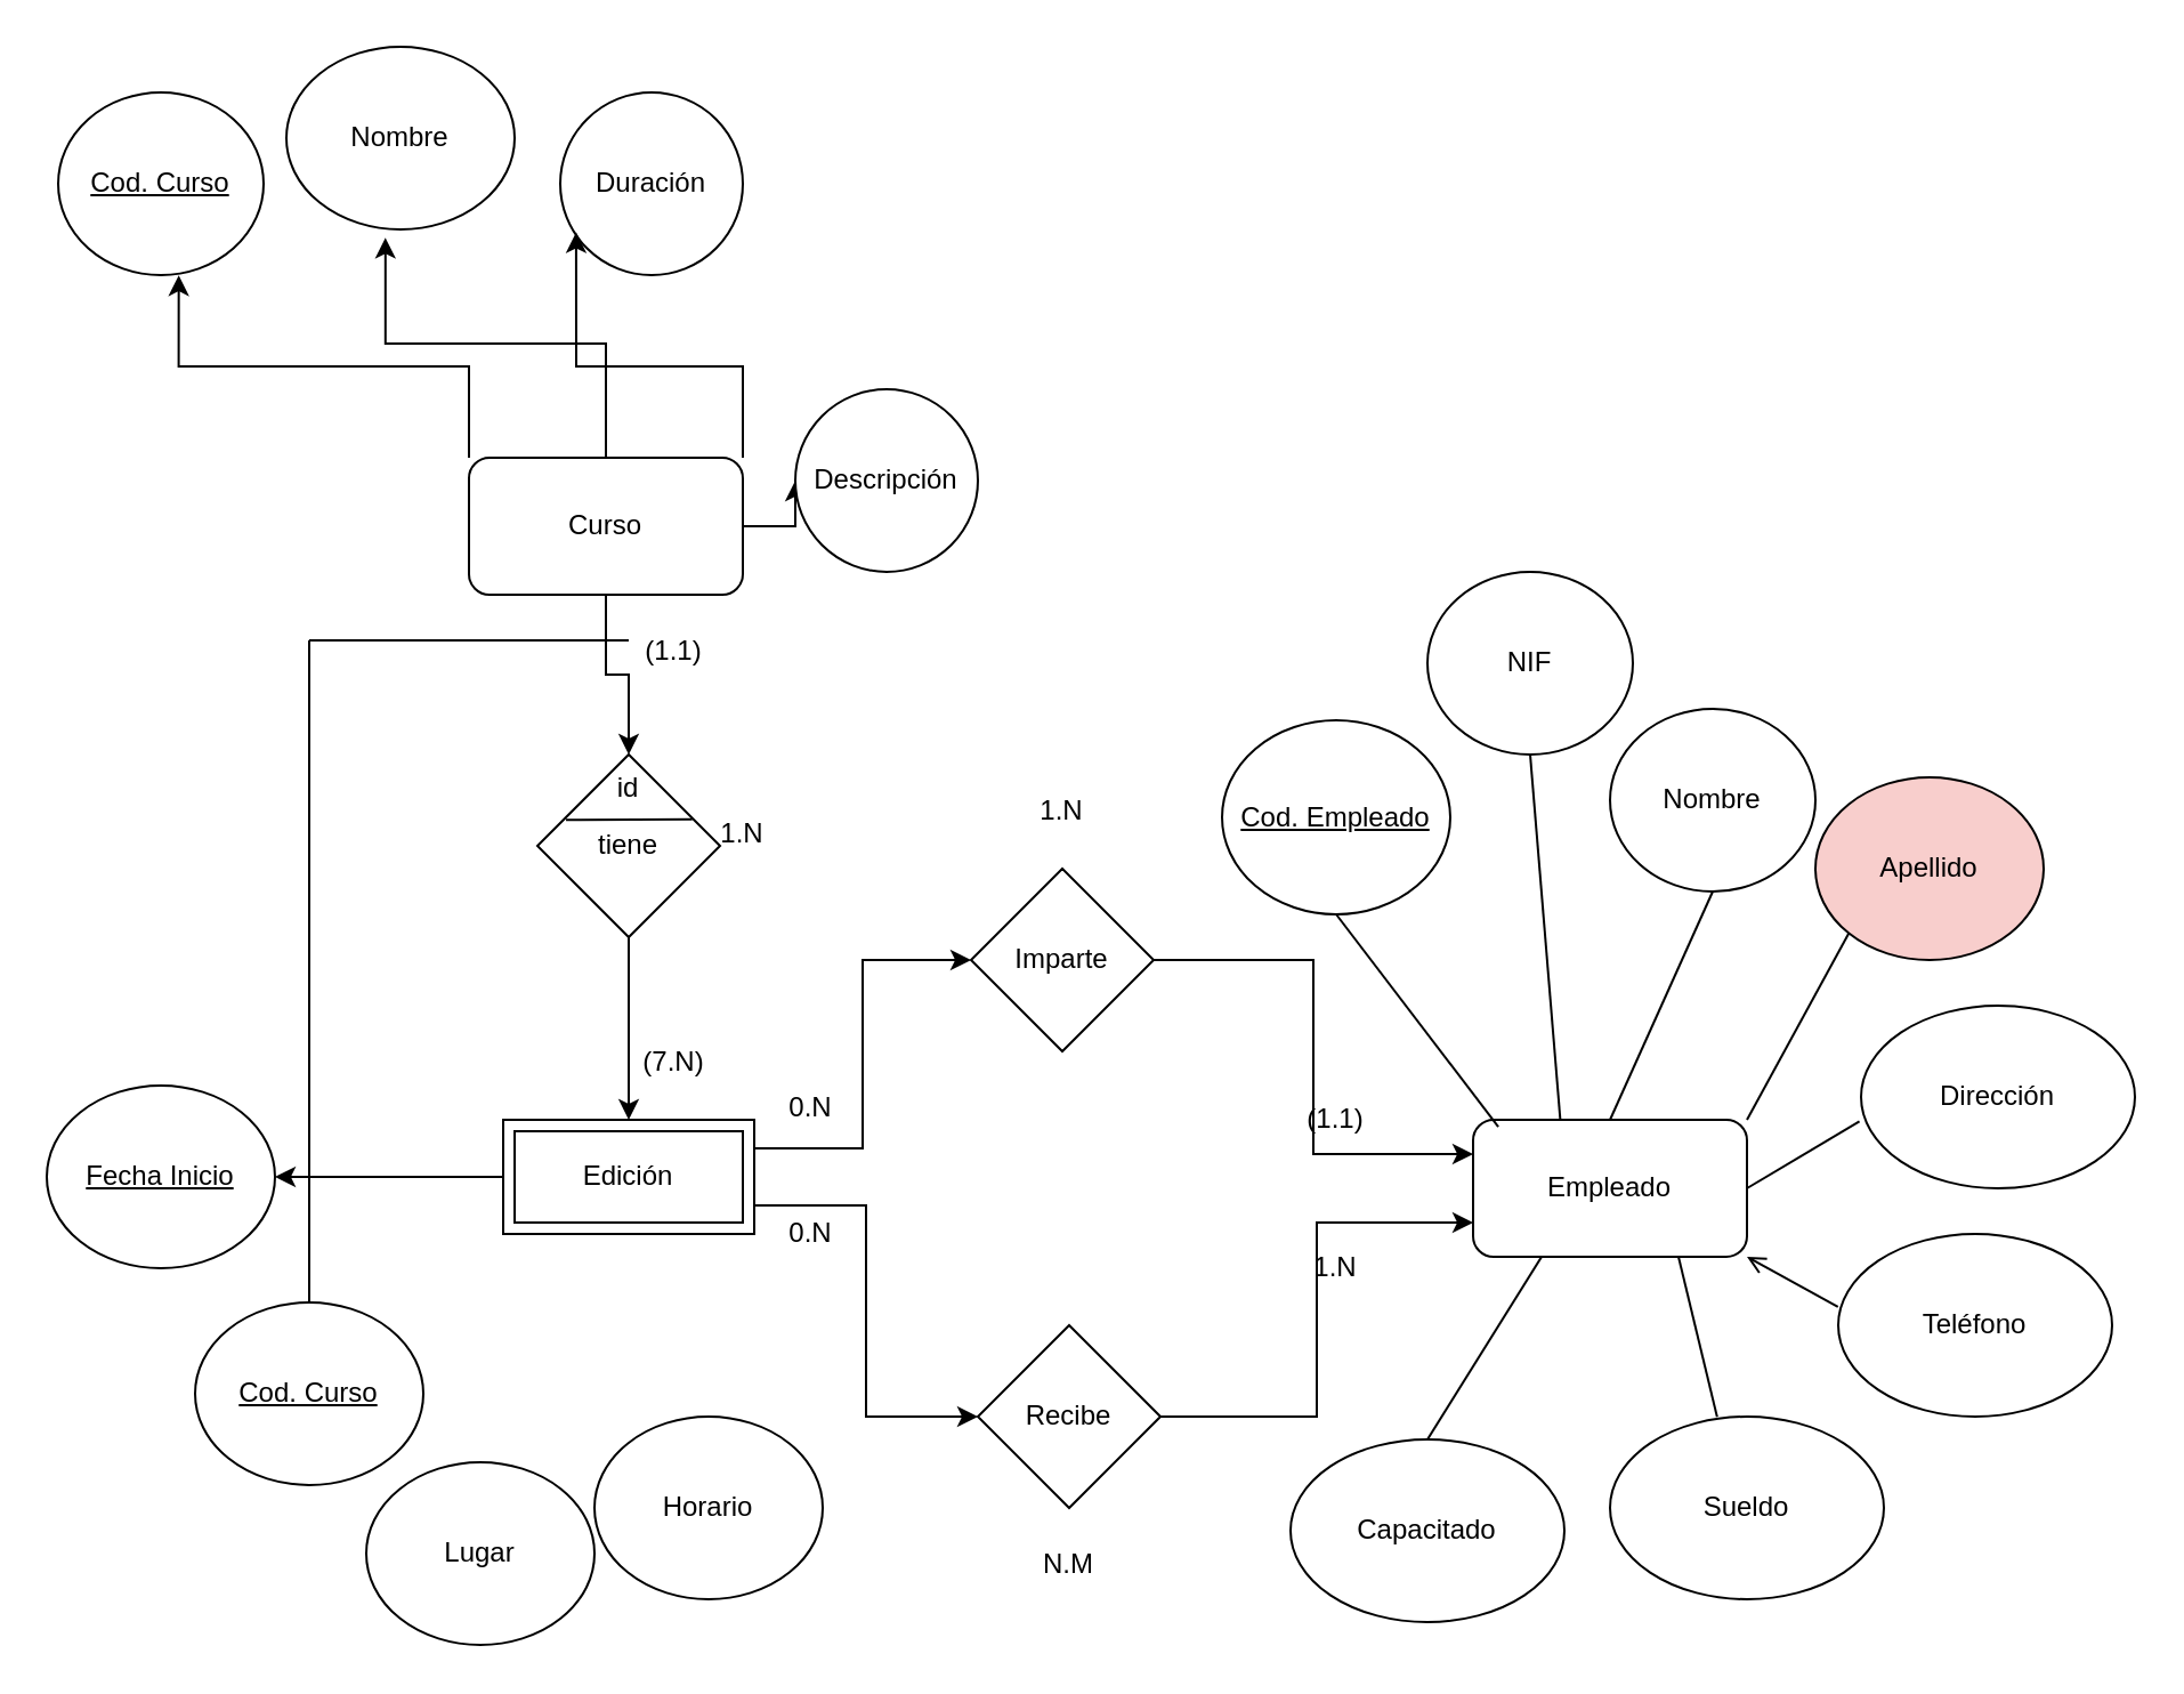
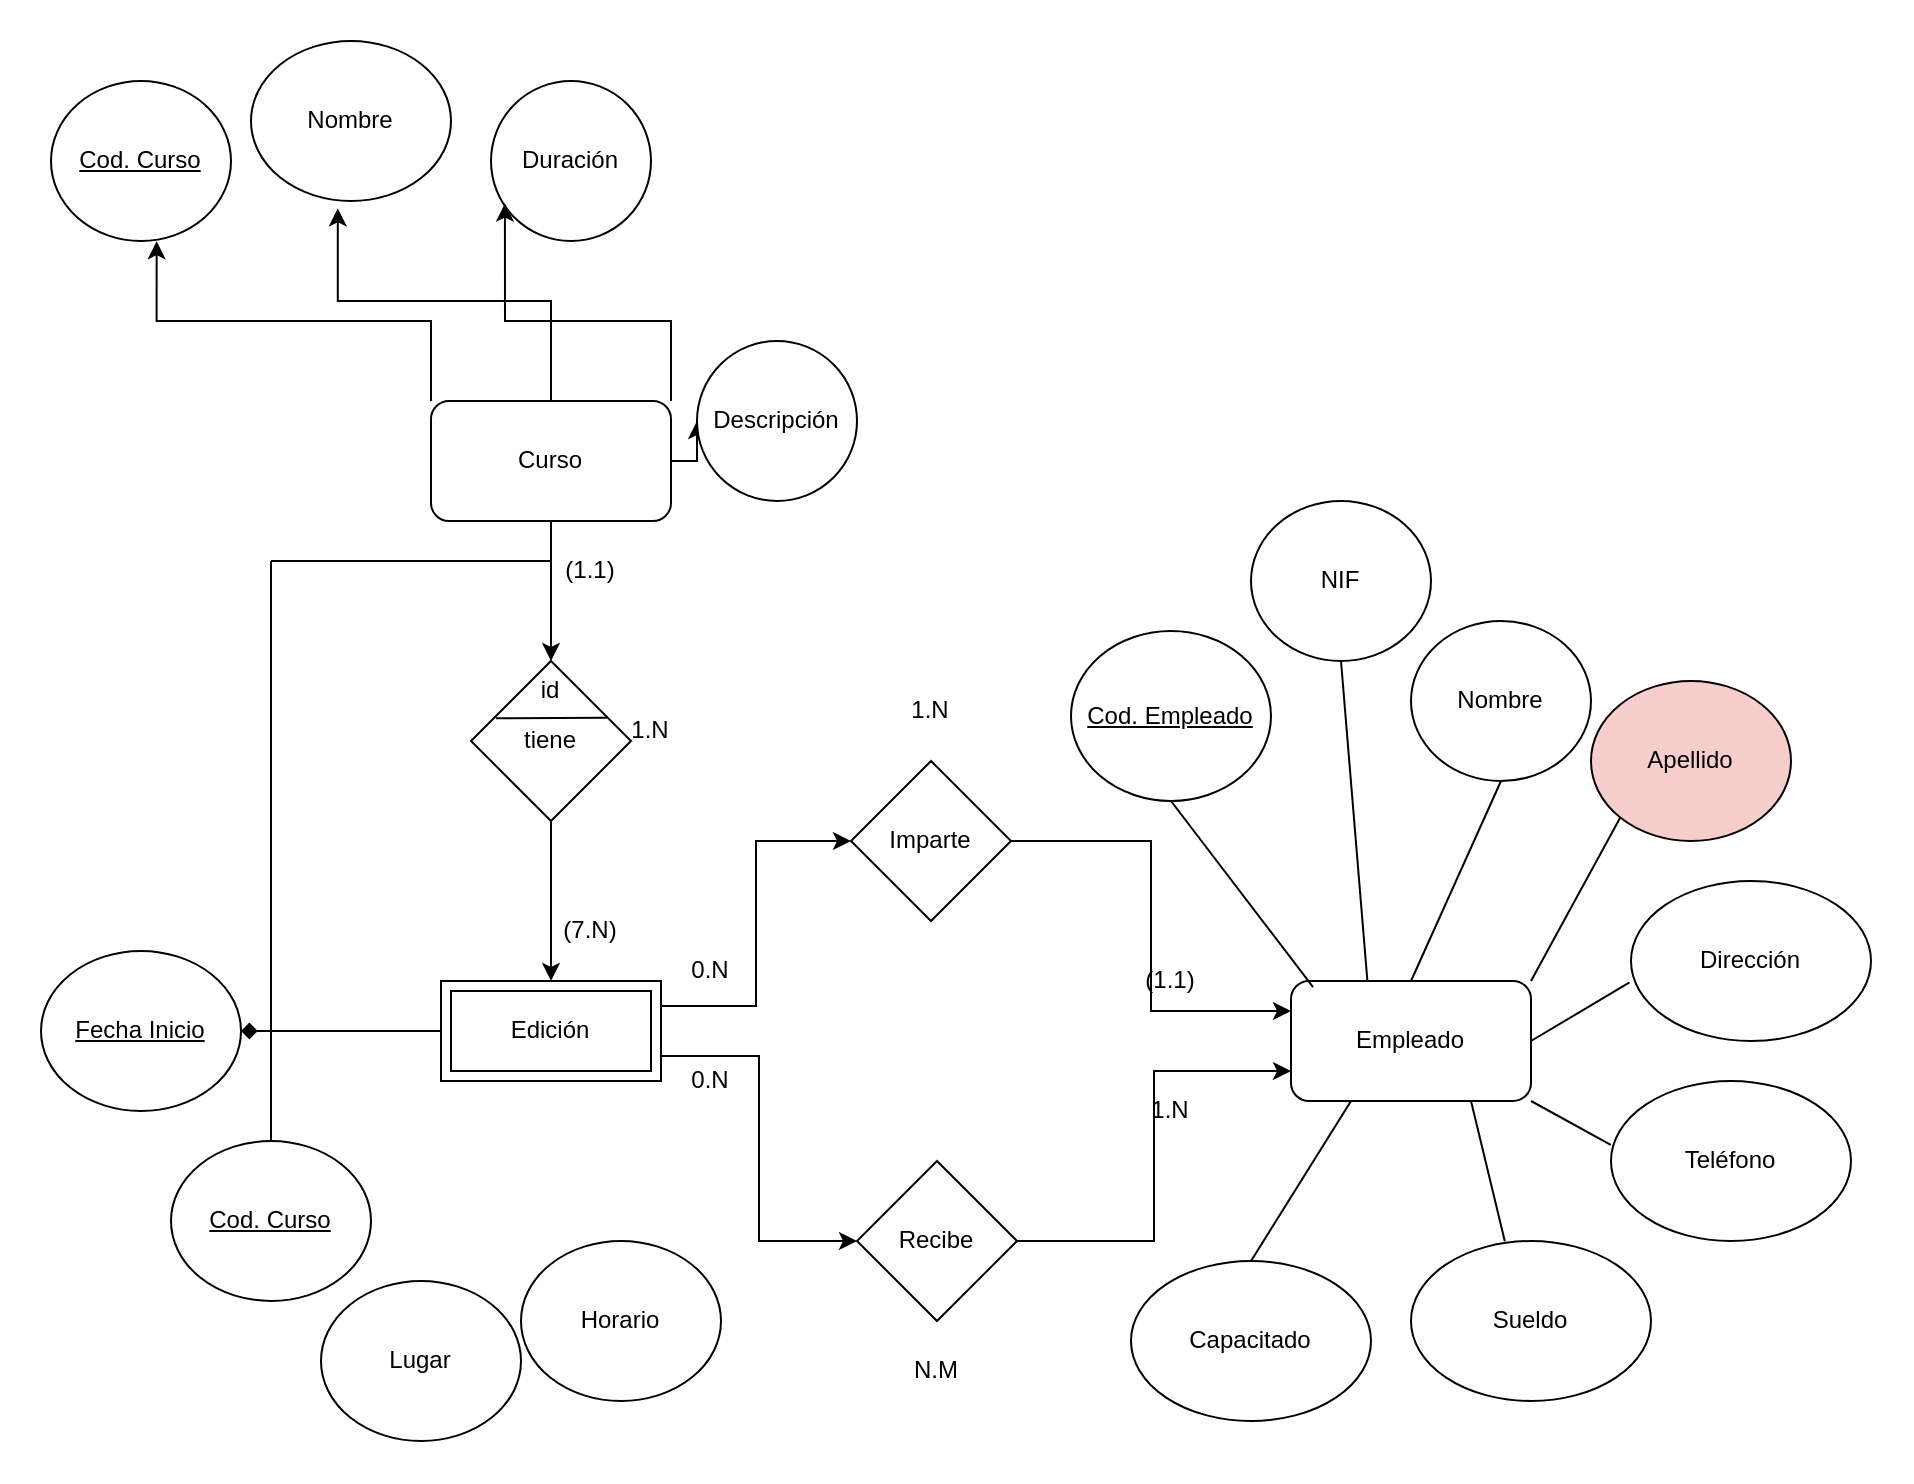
  <mxCell id="0" />
  <mxCell id="1" parent="0" />
  <mxCell id="2" value="Empleado" style="rounded=1;whiteSpace=wrap;html=1;" vertex="1" parent="1"><mxGeometry x="645" y="490" width="120" height="60" as="geometry" /></mxCell>
  <mxCell id="3" style="edgeStyle=orthogonalEdgeStyle;rounded=0;orthogonalLoop=1;jettySize=auto;html=1;exitX=0.5;exitY=1;exitDx=0;exitDy=0;entryX=0.5;entryY=0;entryDx=0;entryDy=0;" edge="1" parent="1" source="5" target="17"><mxGeometry relative="1" as="geometry" /></mxCell>
  <mxCell id="4" style="edgeStyle=orthogonalEdgeStyle;rounded=0;orthogonalLoop=1;jettySize=auto;html=1;exitX=1;exitY=0.5;exitDx=0;exitDy=0;entryX=0;entryY=0.5;entryDx=0;entryDy=0;" edge="1" parent="1" source="5" target="10"><mxGeometry relative="1" as="geometry" /></mxCell>
- <mxCell id="5" value="Curso" style="rounded=1;whiteSpace=wrap;html=1;" vertex="1" parent="1"><mxGeometry x="205" y="200" width="120" height="60" as="geometry" /></mxCell>
- <mxCell id="6" style="edgeStyle=orthogonalEdgeStyle;rounded=0;orthogonalLoop=1;jettySize=auto;html=1;exitX=0;exitY=0.5;exitDx=0;exitDy=0;entryX=1;entryY=0.5;entryDx=0;entryDy=0;" edge="1" parent="1" source="9" target="24"><mxGeometry relative="1" as="geometry" /></mxCell>
+ <mxCell id="5" value="Curso" style="rounded=1;whiteSpace=wrap;html=1;" vertex="1" parent="1"><mxGeometry x="215" y="200" width="120" height="60" as="geometry" /></mxCell>
+ <mxCell id="6" style="edgeStyle=orthogonalEdgeStyle;rounded=0;orthogonalLoop=1;jettySize=auto;html=1;exitX=0;exitY=0.5;exitDx=0;exitDy=0;entryX=1;entryY=0.5;entryDx=0;entryDy=0;endArrow=diamond;" edge="1" parent="1" source="9" target="24"><mxGeometry relative="1" as="geometry" /></mxCell>
  <mxCell id="7" style="edgeStyle=orthogonalEdgeStyle;rounded=0;orthogonalLoop=1;jettySize=auto;html=1;exitX=1;exitY=0.25;exitDx=0;exitDy=0;entryX=0;entryY=0.5;entryDx=0;entryDy=0;" edge="1" parent="1" source="9" target="26"><mxGeometry relative="1" as="geometry" /></mxCell>
  <mxCell id="8" style="edgeStyle=orthogonalEdgeStyle;rounded=0;orthogonalLoop=1;jettySize=auto;html=1;exitX=1;exitY=0.75;exitDx=0;exitDy=0;entryX=0;entryY=0.5;entryDx=0;entryDy=0;" edge="1" parent="1" source="9" target="28"><mxGeometry relative="1" as="geometry" /></mxCell>
  <mxCell id="9" value="Edición" style="shape=ext;margin=3;double=1;whiteSpace=wrap;html=1;align=center;" vertex="1" parent="1"><mxGeometry x="220" y="490" width="110" height="50" as="geometry" /></mxCell>
  <mxCell id="10" value="Descripción" style="ellipse;whiteSpace=wrap;html=1;" vertex="1" parent="1"><mxGeometry x="348" y="170" width="80" height="80" as="geometry" /></mxCell>
  <mxCell id="11" value="Duración" style="ellipse;whiteSpace=wrap;html=1;" vertex="1" parent="1"><mxGeometry x="245" y="40" width="80" height="80" as="geometry" /></mxCell>
  <mxCell id="12" value="Nombre" style="ellipse;whiteSpace=wrap;html=1;" vertex="1" parent="1"><mxGeometry x="125" y="20" width="100" height="80" as="geometry" /></mxCell>
  <mxCell id="13" value="&lt;u&gt;Cod. Curso&lt;/u&gt;" style="ellipse;whiteSpace=wrap;html=1;" vertex="1" parent="1"><mxGeometry x="25" y="40" width="90" height="80" as="geometry" /></mxCell>
  <mxCell id="14" style="edgeStyle=orthogonalEdgeStyle;rounded=0;orthogonalLoop=1;jettySize=auto;html=1;exitX=0.5;exitY=1;exitDx=0;exitDy=0;" edge="1" parent="1" source="15" target="9"><mxGeometry relative="1" as="geometry" /></mxCell>
  <mxCell id="15" value="&lt;div&gt;tiene&lt;/div&gt;" style="rhombus;whiteSpace=wrap;html=1;" vertex="1" parent="1"><mxGeometry x="235" y="330" width="80" height="80" as="geometry" /></mxCell>
  <mxCell id="16" value="" style="endArrow=none;html=1;rounded=0;entryX=0.042;entryY=0.954;entryDx=0;entryDy=0;entryPerimeter=0;exitX=0.964;exitY=0.947;exitDx=0;exitDy=0;exitPerimeter=0;" edge="1" parent="1" source="17" target="17"><mxGeometry width="50" height="50" relative="1" as="geometry"><mxPoint x="215" y="370" as="sourcePoint" /><mxPoint x="265" y="320" as="targetPoint" /></mxGeometry></mxCell>
  <mxCell id="17" value="id" style="text;html=1;whiteSpace=wrap;strokeColor=none;fillColor=none;align=center;verticalAlign=middle;rounded=0;" vertex="1" parent="1"><mxGeometry x="245" y="330" width="60" height="30" as="geometry" /></mxCell>
  <mxCell id="18" style="edgeStyle=orthogonalEdgeStyle;rounded=0;orthogonalLoop=1;jettySize=auto;html=1;exitX=0;exitY=0;exitDx=0;exitDy=0;entryX=0.587;entryY=1.001;entryDx=0;entryDy=0;entryPerimeter=0;" edge="1" parent="1" source="5" target="13"><mxGeometry relative="1" as="geometry" /></mxCell>
  <mxCell id="19" style="edgeStyle=orthogonalEdgeStyle;rounded=0;orthogonalLoop=1;jettySize=auto;html=1;exitX=1;exitY=0;exitDx=0;exitDy=0;entryX=0.087;entryY=0.766;entryDx=0;entryDy=0;entryPerimeter=0;" edge="1" parent="1" source="5" target="11"><mxGeometry relative="1" as="geometry" /></mxCell>
  <mxCell id="20" style="edgeStyle=orthogonalEdgeStyle;rounded=0;orthogonalLoop=1;jettySize=auto;html=1;exitX=0.5;exitY=0;exitDx=0;exitDy=0;entryX=0.434;entryY=1.046;entryDx=0;entryDy=0;entryPerimeter=0;" edge="1" parent="1" source="5" target="12"><mxGeometry relative="1" as="geometry" /></mxCell>
  <mxCell id="21" value="Horario" style="ellipse;whiteSpace=wrap;html=1;" vertex="1" parent="1"><mxGeometry x="260" y="620" width="100" height="80" as="geometry" /></mxCell>
  <mxCell id="22" value="Lugar" style="ellipse;whiteSpace=wrap;html=1;" vertex="1" parent="1"><mxGeometry x="160" y="640" width="100" height="80" as="geometry" /></mxCell>
  <mxCell id="23" value="&lt;u&gt;Cod. Curso&lt;/u&gt;" style="ellipse;whiteSpace=wrap;html=1;" vertex="1" parent="1"><mxGeometry x="85" y="570" width="100" height="80" as="geometry" /></mxCell>
  <mxCell id="24" value="&lt;u&gt;Fecha Inicio&lt;/u&gt;" style="ellipse;whiteSpace=wrap;html=1;" vertex="1" parent="1"><mxGeometry x="20" y="475" width="100" height="80" as="geometry" /></mxCell>
  <mxCell id="25" style="edgeStyle=orthogonalEdgeStyle;rounded=0;orthogonalLoop=1;jettySize=auto;html=1;exitX=1;exitY=0.5;exitDx=0;exitDy=0;entryX=0;entryY=0.25;entryDx=0;entryDy=0;" edge="1" parent="1" source="26" target="2"><mxGeometry relative="1" as="geometry" /></mxCell>
  <mxCell id="26" value="Imparte" style="rhombus;whiteSpace=wrap;html=1;" vertex="1" parent="1"><mxGeometry x="425" y="380" width="80" height="80" as="geometry" /></mxCell>
  <mxCell id="27" style="edgeStyle=orthogonalEdgeStyle;rounded=0;orthogonalLoop=1;jettySize=auto;html=1;exitX=1;exitY=0.5;exitDx=0;exitDy=0;entryX=0;entryY=0.75;entryDx=0;entryDy=0;" edge="1" parent="1" source="28" target="2"><mxGeometry relative="1" as="geometry" /></mxCell>
  <mxCell id="28" value="Recibe" style="rhombus;whiteSpace=wrap;html=1;" vertex="1" parent="1"><mxGeometry x="428" y="580" width="80" height="80" as="geometry" /></mxCell>
  <mxCell id="29" value="" style="endArrow=none;html=1;rounded=0;" edge="1" parent="1"><mxGeometry width="50" height="50" relative="1" as="geometry"><mxPoint x="135" y="280" as="sourcePoint" /><mxPoint x="275" y="280" as="targetPoint" /></mxGeometry></mxCell>
  <mxCell id="30" value="" style="endArrow=none;html=1;rounded=0;" edge="1" parent="1" source="23"><mxGeometry width="50" height="50" relative="1" as="geometry"><mxPoint x="455" y="470" as="sourcePoint" /><mxPoint x="135" y="280" as="targetPoint" /></mxGeometry></mxCell>
  <mxCell id="31" value="Apellido" style="ellipse;whiteSpace=wrap;html=1;fillColor=#f8cecc;" vertex="1" parent="1"><mxGeometry x="795" y="340" width="100" height="80" as="geometry" /></mxCell>
  <mxCell id="32" value="Nombre" style="ellipse;whiteSpace=wrap;html=1;" vertex="1" parent="1"><mxGeometry x="705" y="310" width="90" height="80" as="geometry" /></mxCell>
  <mxCell id="33" value="NIF" style="ellipse;whiteSpace=wrap;html=1;" vertex="1" parent="1"><mxGeometry x="625" y="250" width="90" height="80" as="geometry" /></mxCell>
  <mxCell id="34" value="&lt;u&gt;Cod. Empleado&lt;/u&gt;" style="ellipse;whiteSpace=wrap;html=1;" vertex="1" parent="1"><mxGeometry x="535" y="315" width="100" height="85" as="geometry" /></mxCell>
  <mxCell id="35" value="Dirección" style="ellipse;whiteSpace=wrap;html=1;" vertex="1" parent="1"><mxGeometry x="815" y="440" width="120" height="80" as="geometry" /></mxCell>
  <mxCell id="36" value="Teléfono" style="ellipse;whiteSpace=wrap;html=1;" vertex="1" parent="1"><mxGeometry x="805" y="540" width="120" height="80" as="geometry" /></mxCell>
  <mxCell id="37" value="Sueldo" style="ellipse;whiteSpace=wrap;html=1;" vertex="1" parent="1"><mxGeometry x="705" y="620" width="120" height="80" as="geometry" /></mxCell>
  <mxCell id="38" value="Capacitado" style="ellipse;whiteSpace=wrap;html=1;" vertex="1" parent="1"><mxGeometry x="565" y="630" width="120" height="80" as="geometry" /></mxCell>
  <mxCell id="39" value="" style="endArrow=none;html=1;rounded=0;entryX=0.092;entryY=0.051;entryDx=0;entryDy=0;entryPerimeter=0;exitX=0.5;exitY=1;exitDx=0;exitDy=0;" edge="1" parent="1" source="34" target="2"><mxGeometry width="50" height="50" relative="1" as="geometry"><mxPoint x="455" y="470" as="sourcePoint" /><mxPoint x="505" y="420" as="targetPoint" /></mxGeometry></mxCell>
  <mxCell id="40" value="" style="endArrow=none;html=1;rounded=0;entryX=0.5;entryY=1;entryDx=0;entryDy=0;exitX=0.318;exitY=-0.008;exitDx=0;exitDy=0;exitPerimeter=0;" edge="1" parent="1" source="2" target="33"><mxGeometry width="50" height="50" relative="1" as="geometry"><mxPoint x="455" y="470" as="sourcePoint" /><mxPoint x="505" y="420" as="targetPoint" /></mxGeometry></mxCell>
  <mxCell id="41" value="" style="endArrow=none;html=1;rounded=0;entryX=0.5;entryY=1;entryDx=0;entryDy=0;exitX=0.5;exitY=0;exitDx=0;exitDy=0;" edge="1" parent="1" source="2" target="32"><mxGeometry width="50" height="50" relative="1" as="geometry"><mxPoint x="455" y="470" as="sourcePoint" /><mxPoint x="505" y="420" as="targetPoint" /></mxGeometry></mxCell>
  <mxCell id="42" value="" style="endArrow=none;html=1;rounded=0;entryX=1;entryY=0;entryDx=0;entryDy=0;exitX=0;exitY=1;exitDx=0;exitDy=0;" edge="1" parent="1" source="31" target="2"><mxGeometry width="50" height="50" relative="1" as="geometry"><mxPoint x="455" y="470" as="sourcePoint" /><mxPoint x="505" y="420" as="targetPoint" /></mxGeometry></mxCell>
  <mxCell id="43" value="" style="endArrow=none;html=1;rounded=0;entryX=1;entryY=0.5;entryDx=0;entryDy=0;exitX=-0.006;exitY=0.634;exitDx=0;exitDy=0;exitPerimeter=0;" edge="1" parent="1" source="35" target="2"><mxGeometry width="50" height="50" relative="1" as="geometry"><mxPoint x="455" y="470" as="sourcePoint" /><mxPoint x="505" y="420" as="targetPoint" /></mxGeometry></mxCell>
- <mxCell id="44" value="" style="endArrow=open;html=1;rounded=0;entryX=1;entryY=1;entryDx=0;entryDy=0;exitX=-0.001;exitY=0.399;exitDx=0;exitDy=0;exitPerimeter=0;" edge="1" parent="1" source="36" target="2"><mxGeometry width="50" height="50" relative="1" as="geometry"><mxPoint x="455" y="470" as="sourcePoint" /><mxPoint x="505" y="420" as="targetPoint" /></mxGeometry></mxCell>
+ <mxCell id="44" value="" style="endArrow=none;html=1;rounded=0;entryX=1;entryY=1;entryDx=0;entryDy=0;exitX=-0.001;exitY=0.399;exitDx=0;exitDy=0;exitPerimeter=0;" edge="1" parent="1" source="36" target="2"><mxGeometry width="50" height="50" relative="1" as="geometry"><mxPoint x="455" y="470" as="sourcePoint" /><mxPoint x="505" y="420" as="targetPoint" /></mxGeometry></mxCell>
  <mxCell id="45" value="" style="endArrow=none;html=1;rounded=0;entryX=0.75;entryY=1;entryDx=0;entryDy=0;exitX=0.391;exitY=0.001;exitDx=0;exitDy=0;exitPerimeter=0;" edge="1" parent="1" source="37" target="2"><mxGeometry width="50" height="50" relative="1" as="geometry"><mxPoint x="455" y="470" as="sourcePoint" /><mxPoint x="505" y="420" as="targetPoint" /></mxGeometry></mxCell>
  <mxCell id="46" value="" style="endArrow=none;html=1;rounded=0;entryX=0.25;entryY=1;entryDx=0;entryDy=0;exitX=0.5;exitY=0;exitDx=0;exitDy=0;" edge="1" parent="1" source="38" target="2"><mxGeometry width="50" height="50" relative="1" as="geometry"><mxPoint x="455" y="470" as="sourcePoint" /><mxPoint x="505" y="420" as="targetPoint" /></mxGeometry></mxCell>
  <mxCell id="47" value="(1.1)" style="text;html=1;whiteSpace=wrap;strokeColor=none;fillColor=none;align=center;verticalAlign=middle;rounded=0;" vertex="1" parent="1"><mxGeometry x="555" y="475" width="60" height="30" as="geometry" /></mxCell>
  <mxCell id="48" value="1.N" style="text;html=1;whiteSpace=wrap;strokeColor=none;fillColor=none;align=center;verticalAlign=middle;rounded=0;" vertex="1" parent="1"><mxGeometry x="555" y="540" width="60" height="30" as="geometry" /></mxCell>
  <mxCell id="49" value="1.N" style="text;html=1;whiteSpace=wrap;strokeColor=none;fillColor=none;align=center;verticalAlign=middle;rounded=0;" vertex="1" parent="1"><mxGeometry x="435" y="340" width="60" height="30" as="geometry" /></mxCell>
  <mxCell id="50" value="&lt;div&gt;N.M&lt;/div&gt;" style="text;html=1;whiteSpace=wrap;strokeColor=none;fillColor=none;align=center;verticalAlign=middle;rounded=0;" vertex="1" parent="1"><mxGeometry x="438" y="670" width="60" height="30" as="geometry" /></mxCell>
  <mxCell id="51" value="1.N" style="text;html=1;whiteSpace=wrap;strokeColor=none;fillColor=none;align=center;verticalAlign=middle;rounded=0;" vertex="1" parent="1"><mxGeometry x="295" y="350" width="60" height="30" as="geometry" /></mxCell>
  <mxCell id="52" value="0.N" style="text;html=1;whiteSpace=wrap;strokeColor=none;fillColor=none;align=center;verticalAlign=middle;rounded=0;" vertex="1" parent="1"><mxGeometry x="325" y="470" width="60" height="30" as="geometry" /></mxCell>
  <mxCell id="53" value="0.N" style="text;html=1;whiteSpace=wrap;strokeColor=none;fillColor=none;align=center;verticalAlign=middle;rounded=0;" vertex="1" parent="1"><mxGeometry x="325" y="525" width="60" height="30" as="geometry" /></mxCell>
  <mxCell id="54" value="(7.N)" style="text;html=1;whiteSpace=wrap;strokeColor=none;fillColor=none;align=center;verticalAlign=middle;rounded=0;" vertex="1" parent="1"><mxGeometry x="265" y="450" width="60" height="30" as="geometry" /></mxCell>
  <mxCell id="55" value="(1.1)" style="text;html=1;whiteSpace=wrap;strokeColor=none;fillColor=none;align=center;verticalAlign=middle;rounded=0;" vertex="1" parent="1"><mxGeometry x="265" y="270" width="60" height="30" as="geometry" /></mxCell>
